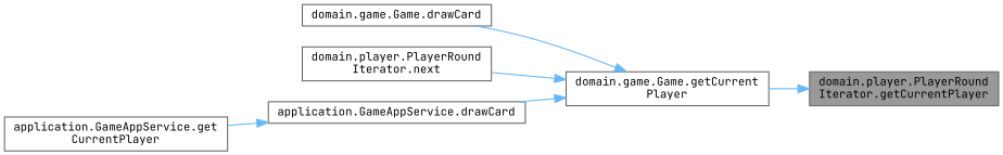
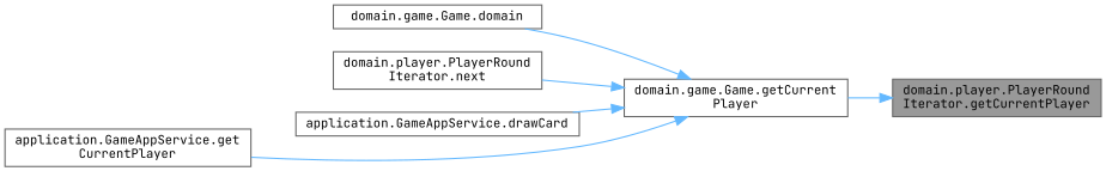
  digraph {
    fontname="JetBrains Mono"
    rankdir=RL
    node [color=grey40 fillcolor=white fontname="JetBrains Mono" fontsize=10 shape=box style=filled]
    edge [color=steelblue1 dir=back fontname="JetBrains Mono" fontsize=10 labelfontname=Helvetica labelfontsize=10 style=solid]
    n1 [color=gray40 fillcolor=grey60 fontcolor=black height=0.2 label="domain.player.PlayerRound\lIterator.getCurrentPlayer" width=0.4]
    n2 [height=0.2 label="domain.game.Game.getCurrent\lPlayer" width=0.4]
-   n3 [height=0.2 label="domain.game.Game.drawCard" width=0.4]
+   n3 [height=0.2 label="domain.game.Game.domain" width=0.4]
    n4 [height=0.2 label="domain.player.PlayerRound\lIterator.next" width=0.4]
    n5 [height=0.2 label="application.GameAppService.drawCard" width=0.4]
    n6 [height=0.2 label="application.GameAppService.get\lCurrentPlayer" width=0.4]
    n1 -> n2
    n2 -> n3
    n2 -> n4
    n2 -> n5
-   n5 -> n6
+   n2 -> n6
  }
